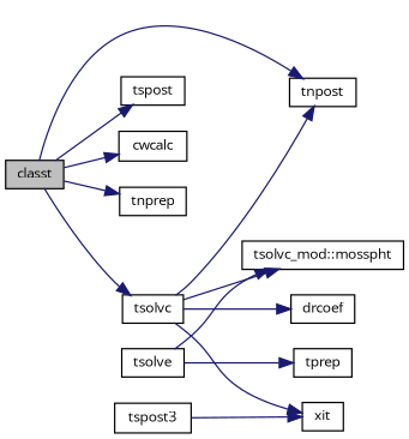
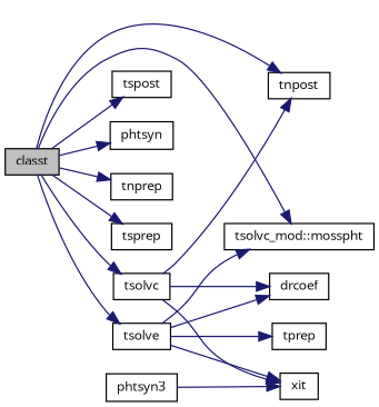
  digraph {
    fontname="Open Sans"
    rankdir=LR
    node [color=black fillcolor=white fontname="Open Sans" fontsize=10 shape=record style=filled]
    edge [color=midnightblue fontname="Open Sans" fontsize=10 labelfontname=Helvetica labelfontsize=10 style=solid]
    n1 [fillcolor=grey75 fontcolor=black height=0.2 label=classt width=0.4]
-   n2 [height=0.2 label=cwcalc width=0.4]
+   n2 [height=0.2 label=phtsyn width=0.4]
    n3 [height=0.2 label=tnprep width=0.4]
+   n4 [height=0.2 label=tsprep width=0.4]
    n5 [height=0.2 label=tsolvc width=0.4]
    n6 [height=0.2 label=tspost width=0.4]
    n7 [height=0.2 label=tnpost width=0.4]
    n8 [height=0.2 label=tsolve width=0.4]
    n9 [height=0.2 label=tprep width=0.4]
    n10 [height=0.2 label="tsolvc_mod::mosspht" width=0.4]
    n11 [height=0.2 label=xit width=0.4]
    n12 [height=0.2 label=drcoef width=0.4]
-   n13 [height=0.2 label=tspost3 width=0.4]
+   n13 [height=0.2 label=phtsyn3 width=0.4]
    n1 -> n2
    n1 -> n3
+   n1 -> n4
    n1 -> n5
    n1 -> n6
    n1 -> n7
+   n1 -> n8
    n5 -> n7
-   n5 -> n10
+   n1 -> n10
    n5 -> n11
    n5 -> n12
    n8 -> n9
    n8 -> n10
+   n8 -> n11
+   n8 -> n12
    n13 -> n11
  }
